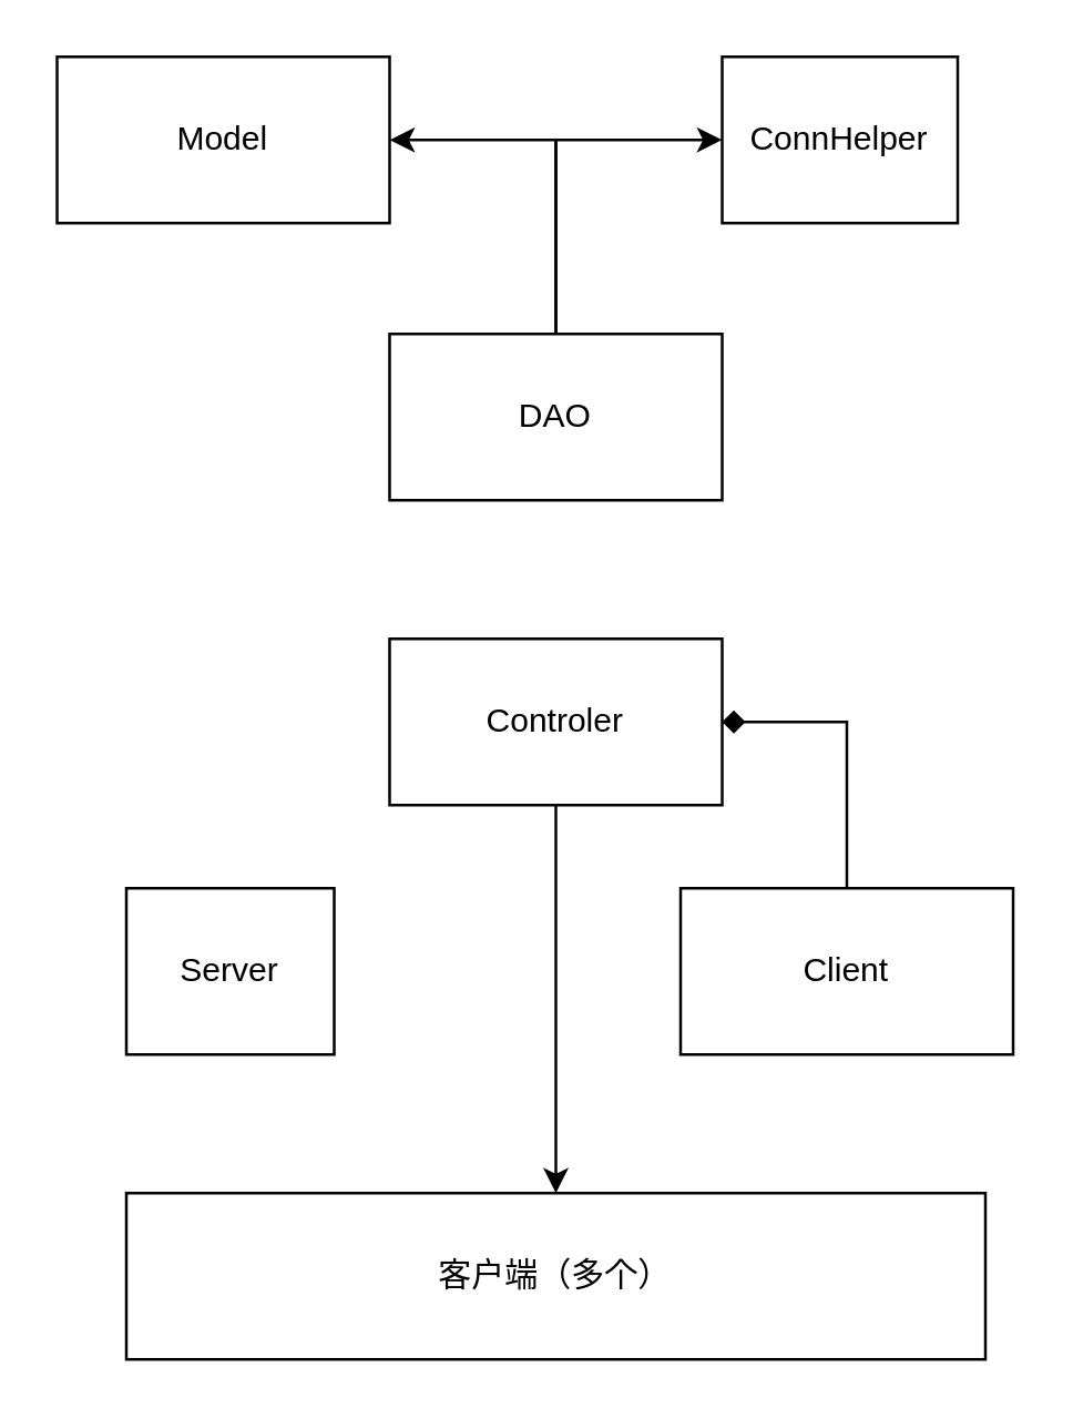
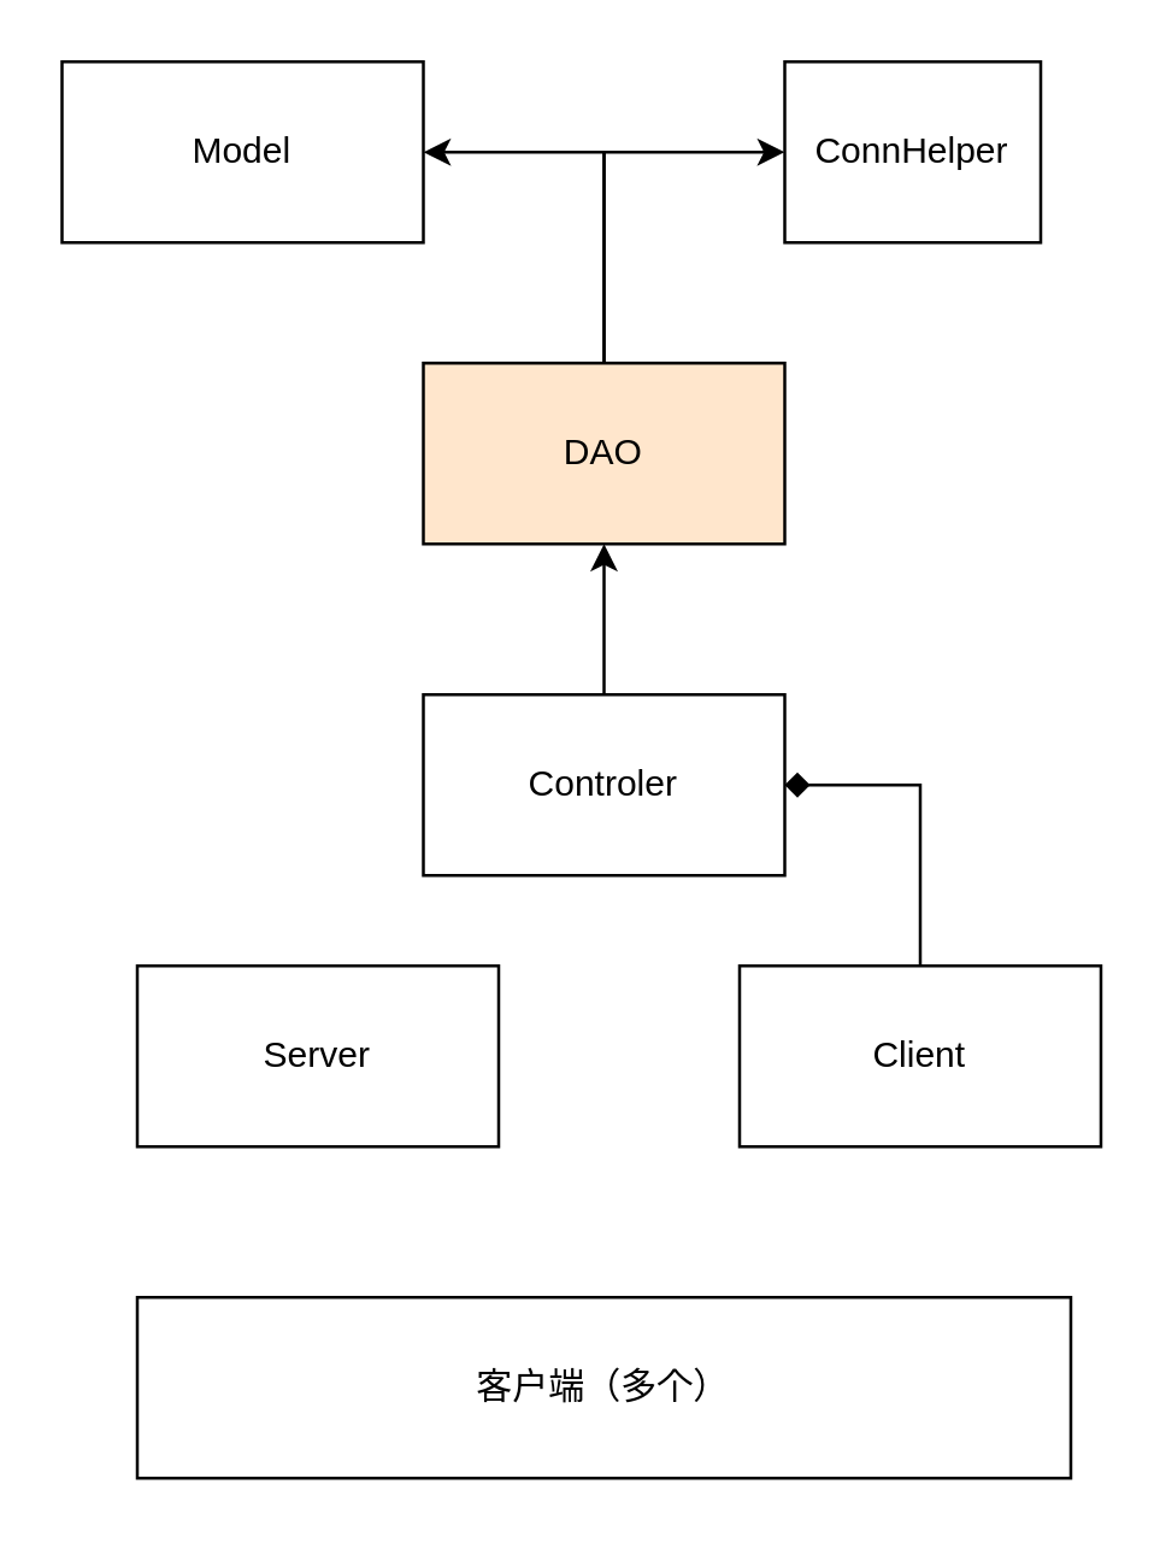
  <mxCell id="0" />
  <mxCell id="1" parent="0" />
  <mxCell id="2" value="客户端（多个）" style="rounded=0;whiteSpace=wrap;html=1;" vertex="1" parent="1"><mxGeometry x="45" y="430" width="310" height="60" as="geometry" /></mxCell>
- <mxCell id="3" value="Server" style="rounded=0;whiteSpace=wrap;html=1;" vertex="1" parent="1"><mxGeometry x="45" y="320" width="75" height="60" as="geometry" /></mxCell>
- <mxCell id="4" style="edgeStyle=orthogonalEdgeStyle;rounded=0;orthogonalLoop=1;jettySize=auto;html=1;" edge="1" parent="1" source="5" target="2"><mxGeometry relative="1" as="geometry" /></mxCell>
+ <mxCell id="3" value="Server" style="rounded=0;whiteSpace=wrap;html=1;" vertex="1" parent="1"><mxGeometry x="45" y="320" width="120" height="60" as="geometry" /></mxCell>
+ <mxCell id="4" style="edgeStyle=orthogonalEdgeStyle;rounded=0;orthogonalLoop=1;jettySize=auto;html=1;" edge="1" parent="1" source="5" target="8"><mxGeometry relative="1" as="geometry" /></mxCell>
  <mxCell id="5" value="Controler" style="rounded=0;whiteSpace=wrap;html=1;" vertex="1" parent="1"><mxGeometry x="140" y="230" width="120" height="60" as="geometry" /></mxCell>
  <mxCell id="6" style="edgeStyle=orthogonalEdgeStyle;rounded=0;orthogonalLoop=1;jettySize=auto;html=1;entryX=1;entryY=0.5;entryDx=0;entryDy=0;" edge="1" parent="1" source="8" target="9"><mxGeometry relative="1" as="geometry" /></mxCell>
  <mxCell id="7" style="edgeStyle=orthogonalEdgeStyle;rounded=0;orthogonalLoop=1;jettySize=auto;html=1;entryX=0;entryY=0.5;entryDx=0;entryDy=0;" edge="1" parent="1" source="8" target="10"><mxGeometry relative="1" as="geometry" /></mxCell>
- <mxCell id="8" value="DAO" style="rounded=0;whiteSpace=wrap;html=1;" vertex="1" parent="1"><mxGeometry x="140" y="120" width="120" height="60" as="geometry" /></mxCell>
+ <mxCell id="8" value="DAO" style="rounded=0;whiteSpace=wrap;html=1;fillColor=#ffe6cc;" vertex="1" parent="1"><mxGeometry x="140" y="120" width="120" height="60" as="geometry" /></mxCell>
  <mxCell id="9" value="Model" style="rounded=0;whiteSpace=wrap;html=1;" vertex="1" parent="1"><mxGeometry x="20" y="20" width="120" height="60" as="geometry" /></mxCell>
  <mxCell id="10" value="ConnHelper" style="rounded=0;whiteSpace=wrap;html=1;" vertex="1" parent="1"><mxGeometry x="260" y="20" width="85" height="60" as="geometry" /></mxCell>
  <mxCell id="11" style="edgeStyle=orthogonalEdgeStyle;rounded=0;orthogonalLoop=1;jettySize=auto;html=1;entryX=1;entryY=0.5;entryDx=0;entryDy=0;endArrow=diamond;" edge="1" parent="1" source="12" target="5"><mxGeometry relative="1" as="geometry" /></mxCell>
  <mxCell id="12" value="Client" style="rounded=0;whiteSpace=wrap;html=1;" vertex="1" parent="1"><mxGeometry x="245" y="320" width="120" height="60" as="geometry" /></mxCell>
